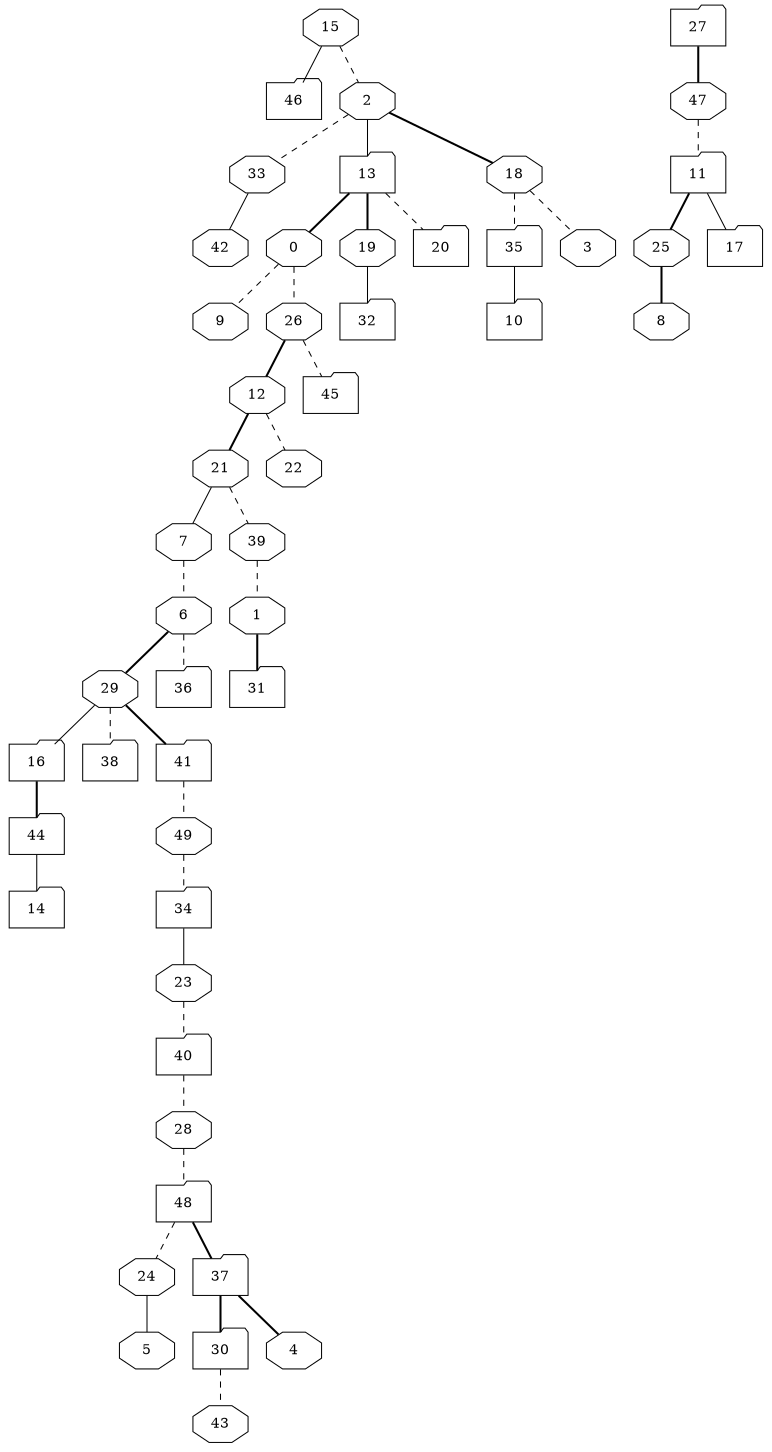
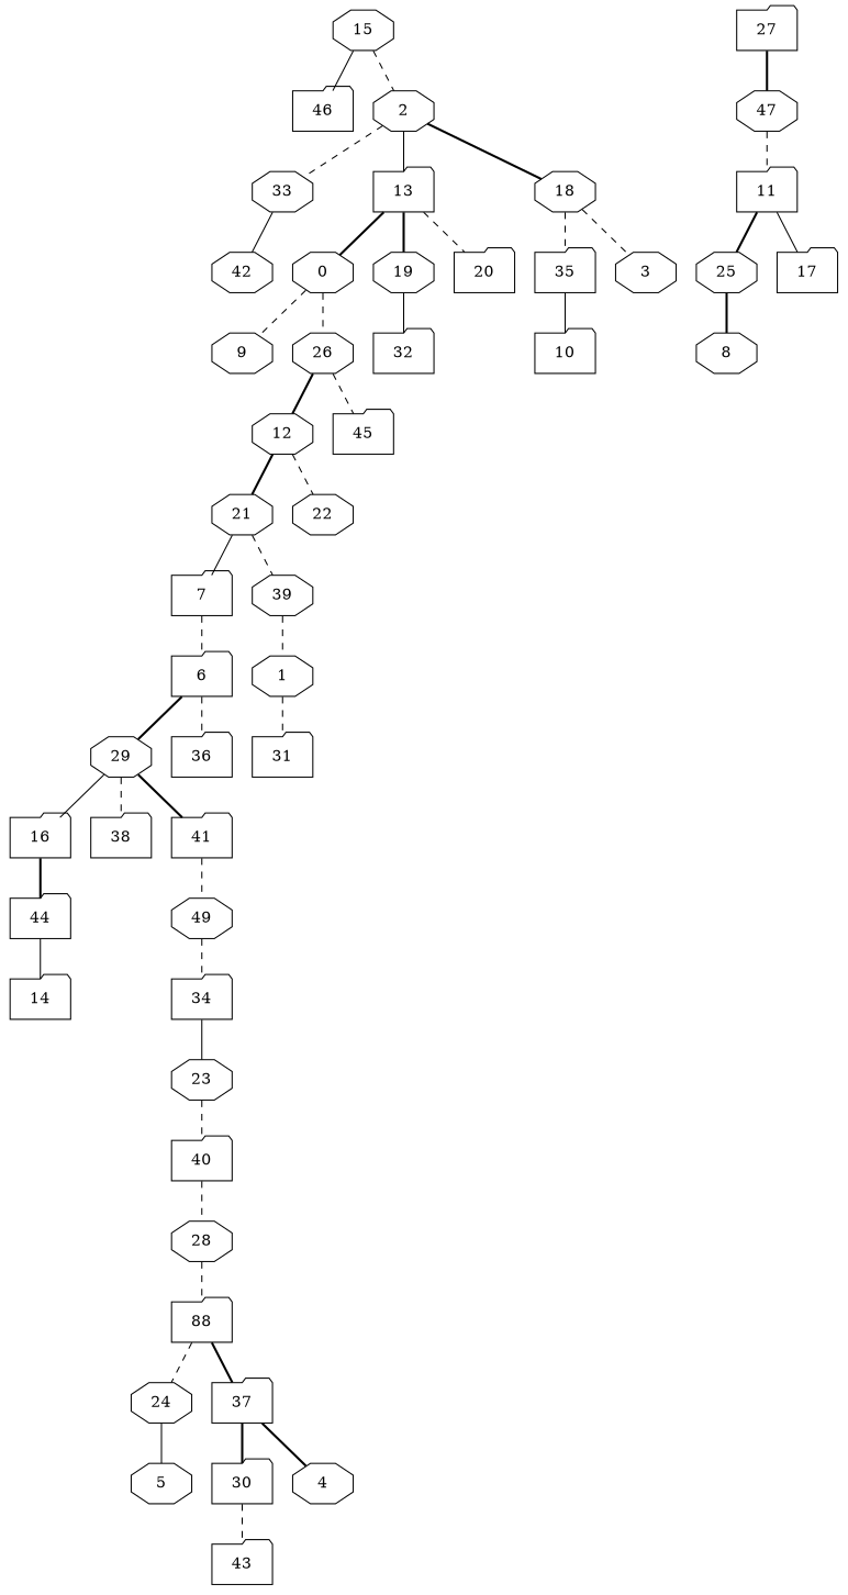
  graph {
    node [shape=octagon]
    edge [style=dashed]
    46 [shape=folder]
    15
    2
    33
    13 [shape=folder]
    18
    0
    9
    26
    42
    19
    20 [shape=folder]
    35 [shape=folder]
    3
    32 [shape=folder]
    10 [shape=folder]
    12
    45 [shape=folder]
    21
    22
-   7
+   7 [shape=folder]
    39
-   6
+   6 [shape=folder]
    1
    29
    36 [shape=folder]
    16 [shape=folder]
    38 [shape=folder]
    41 [shape=folder]
    44 [shape=folder]
    49
    14 [shape=folder]
    27 [shape=folder]
    47
    11 [shape=folder]
    25
    17 [shape=folder]
    8
    34 [shape=folder]
    23
    40 [shape=folder]
    28
-   48 [shape=folder]
+   48 [shape=folder label=88]
    24
    37 [shape=folder]
    5
    30 [shape=folder]
    4
-   43
+   43 [shape=folder]
    31 [shape=folder]
    15 -- 46 [style=solid]
    15 -- 2
    2 -- 33
    2 -- 13 [style=solid]
    2 -- 18 [style=bold]
    33 -- 42 [style=solid]
    13 -- 0 [style=bold]
    13 -- 19 [style=bold]
    13 -- 20
    18 -- 35
    18 -- 3
    0 -- 9
    0 -- 26
    26 -- 12 [style=bold]
    26 -- 45
    19 -- 32 [style=solid]
    35 -- 10 [style=solid]
    12 -- 21 [style=bold]
    12 -- 22
    21 -- 7 [style=solid]
    21 -- 39
    7 -- 6
    39 -- 1
    6 -- 29 [style=bold]
    6 -- 36
-   1 -- 31 [style=bold]
+   1 -- 31
    29 -- 16 [style=solid]
    29 -- 38
    29 -- 41 [style=bold]
    16 -- 44 [style=bold]
    41 -- 49
    44 -- 14 [style=solid]
    49 -- 34
    27 -- 47 [style=bold]
    47 -- 11
    11 -- 25 [style=bold]
    11 -- 17 [style=solid]
    25 -- 8 [style=bold]
    34 -- 23 [style=solid]
    23 -- 40
    40 -- 28
    28 -- 48
    48 -- 24
    48 -- 37 [style=bold]
    24 -- 5 [style=solid]
    37 -- 30 [style=bold]
    37 -- 4 [style=bold]
    30 -- 43
  }
